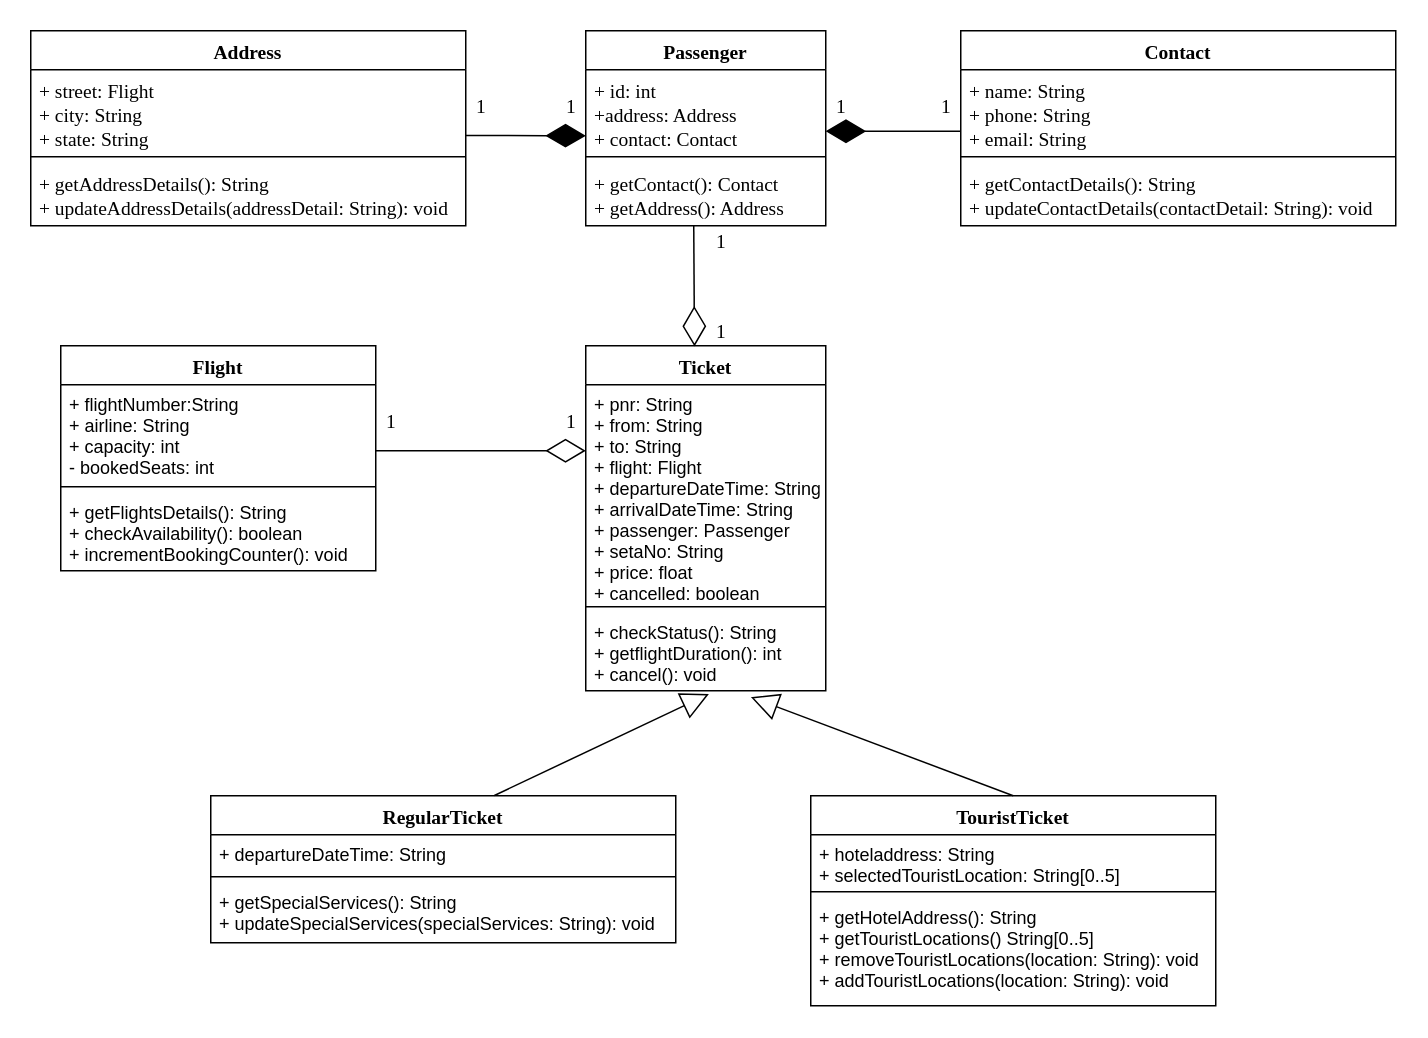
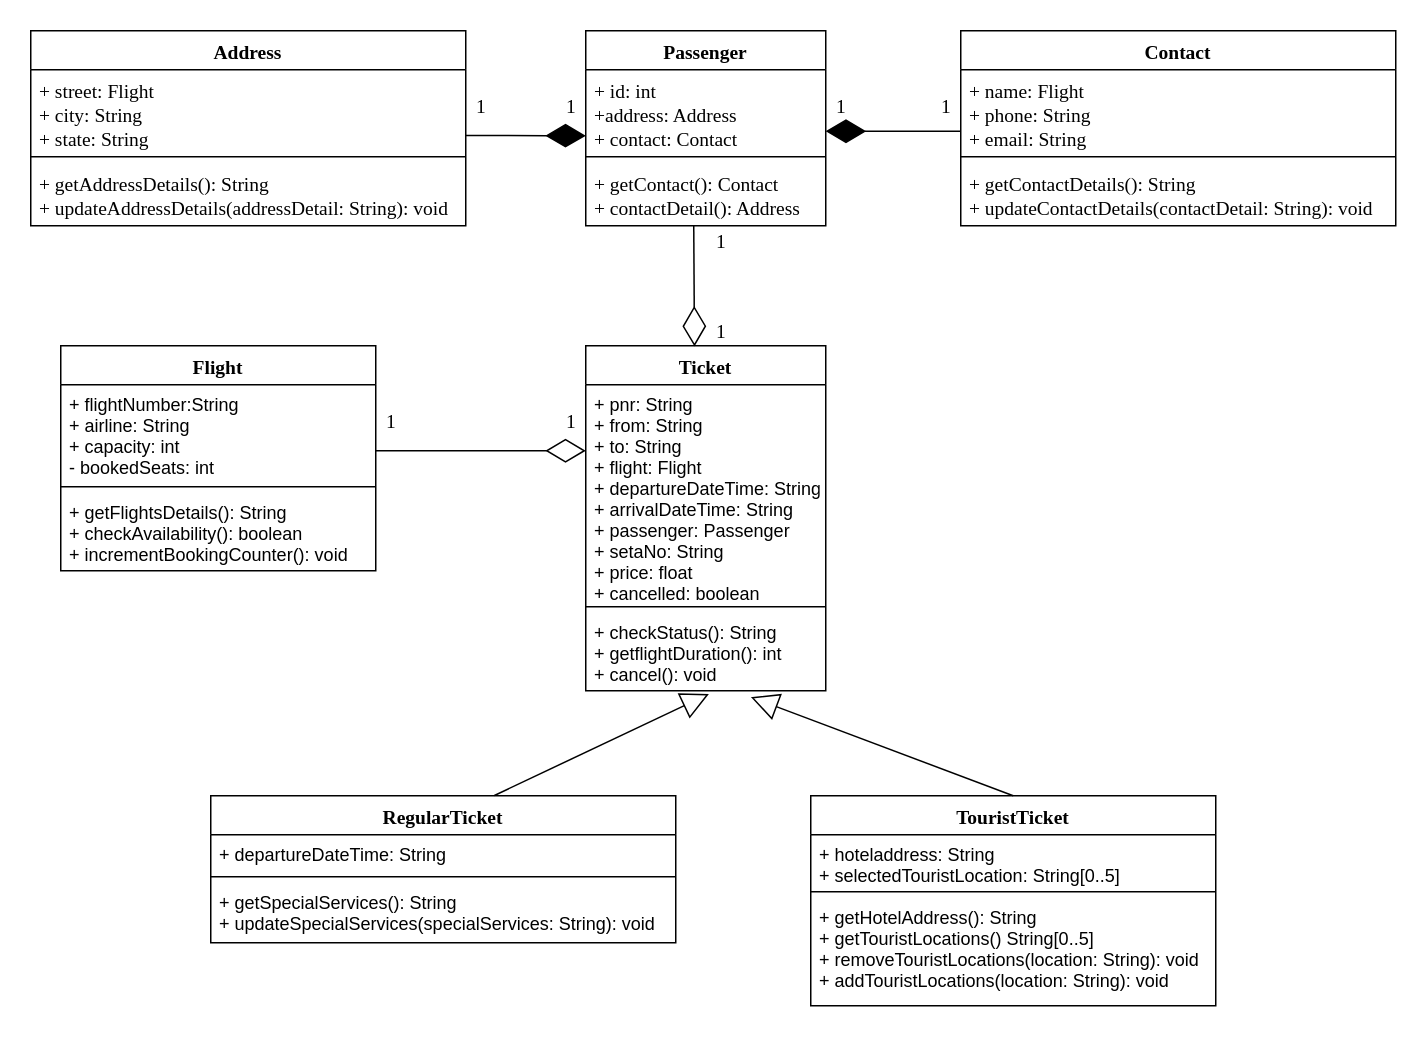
  <mxCell id="0" />
  <mxCell id="1" parent="0" />
  <mxCell id="2" value="Address" style="swimlane;fontStyle=1;align=center;verticalAlign=top;childLayout=stackLayout;horizontal=1;startSize=26;horizontalStack=0;resizeParent=1;resizeParentMax=0;resizeLast=0;collapsible=1;marginBottom=0;fontFamily=Times New Roman;fontSize=13;" vertex="1" parent="1"><mxGeometry x="20" y="20" width="290" height="130" as="geometry" /></mxCell>
  <mxCell id="3" value="+ street: Flight&#10;+ city: String&#10;+ state: String" style="text;strokeColor=none;fillColor=none;align=left;verticalAlign=top;spacingLeft=4;spacingRight=4;overflow=hidden;rotatable=0;points=[[0,0.5],[1,0.5]];portConstraint=eastwest;fontFamily=Times New Roman;fontSize=13;" vertex="1" parent="2"><mxGeometry y="26" width="290" height="54" as="geometry" /></mxCell>
  <mxCell id="4" value="" style="line;strokeWidth=1;fillColor=none;align=left;verticalAlign=middle;spacingTop=-1;spacingLeft=3;spacingRight=3;rotatable=0;labelPosition=right;points=[];portConstraint=eastwest;fontFamily=Times New Roman;fontSize=13;" vertex="1" parent="2"><mxGeometry y="80" width="290" height="8" as="geometry" /></mxCell>
  <mxCell id="5" value="+ getAddressDetails(): String&#10;+ updateAddressDetails(addressDetail: String): void" style="text;strokeColor=none;fillColor=none;align=left;verticalAlign=top;spacingLeft=4;spacingRight=4;overflow=hidden;rotatable=0;points=[[0,0.5],[1,0.5]];portConstraint=eastwest;fontFamily=Times New Roman;fontSize=13;" vertex="1" parent="2"><mxGeometry y="88" width="290" height="42" as="geometry" /></mxCell>
  <mxCell id="6" value="Passenger" style="swimlane;fontStyle=1;align=center;verticalAlign=top;childLayout=stackLayout;horizontal=1;startSize=26;horizontalStack=0;resizeParent=1;resizeParentMax=0;resizeLast=0;collapsible=1;marginBottom=0;fontFamily=Times New Roman;fontSize=13;" vertex="1" parent="1"><mxGeometry x="390" y="20" width="160" height="130" as="geometry" /></mxCell>
  <mxCell id="7" value="+ id: int&#10;+address: Address&#10;+ contact: Contact " style="text;strokeColor=none;fillColor=none;align=left;verticalAlign=top;spacingLeft=4;spacingRight=4;overflow=hidden;rotatable=0;points=[[0,0.5],[1,0.5]];portConstraint=eastwest;fontFamily=Times New Roman;fontSize=13;" vertex="1" parent="6"><mxGeometry y="26" width="160" height="54" as="geometry" /></mxCell>
  <mxCell id="8" value="" style="endArrow=diamondThin;endFill=1;endSize=24;html=1;fontFamily=Times New Roman;fontSize=13;exitX=0.999;exitY=0.811;exitDx=0;exitDy=0;exitPerimeter=0;" edge="1" parent="6" source="3"><mxGeometry width="160" relative="1" as="geometry"><mxPoint x="-45" y="70" as="sourcePoint" /><mxPoint y="70" as="targetPoint" /></mxGeometry></mxCell>
  <mxCell id="9" value="" style="line;strokeWidth=1;fillColor=none;align=left;verticalAlign=middle;spacingTop=-1;spacingLeft=3;spacingRight=3;rotatable=0;labelPosition=right;points=[];portConstraint=eastwest;fontFamily=Times New Roman;fontSize=13;" vertex="1" parent="6"><mxGeometry y="80" width="160" height="8" as="geometry" /></mxCell>
- <mxCell id="10" value="+ getContact(): Contact&#10;+ getAddress(): Address" style="text;strokeColor=none;fillColor=none;align=left;verticalAlign=top;spacingLeft=4;spacingRight=4;overflow=hidden;rotatable=0;points=[[0,0.5],[1,0.5]];portConstraint=eastwest;fontFamily=Times New Roman;fontSize=13;" vertex="1" parent="6"><mxGeometry y="88" width="160" height="42" as="geometry" /></mxCell>
+ <mxCell id="10" value="+ getContact(): Contact&#10;+ contactDetail(): Address" style="text;strokeColor=none;fillColor=none;align=left;verticalAlign=top;spacingLeft=4;spacingRight=4;overflow=hidden;rotatable=0;points=[[0,0.5],[1,0.5]];portConstraint=eastwest;fontFamily=Times New Roman;fontSize=13;" vertex="1" parent="6"><mxGeometry y="88" width="160" height="42" as="geometry" /></mxCell>
  <mxCell id="11" value="Contact" style="swimlane;fontStyle=1;align=center;verticalAlign=top;childLayout=stackLayout;horizontal=1;startSize=26;horizontalStack=0;resizeParent=1;resizeParentMax=0;resizeLast=0;collapsible=1;marginBottom=0;fontFamily=Times New Roman;fontSize=13;" vertex="1" parent="1"><mxGeometry x="640" y="20" width="290" height="130" as="geometry" /></mxCell>
- <mxCell id="12" value="+ name: String&#10;+ phone: String&#10;+ email: String" style="text;strokeColor=none;fillColor=none;align=left;verticalAlign=top;spacingLeft=4;spacingRight=4;overflow=hidden;rotatable=0;points=[[0,0.5],[1,0.5]];portConstraint=eastwest;fontFamily=Times New Roman;fontSize=13;" vertex="1" parent="11"><mxGeometry y="26" width="290" height="54" as="geometry" /></mxCell>
+ <mxCell id="12" value="+ name: Flight&#10;+ phone: String&#10;+ email: String" style="text;strokeColor=none;fillColor=none;align=left;verticalAlign=top;spacingLeft=4;spacingRight=4;overflow=hidden;rotatable=0;points=[[0,0.5],[1,0.5]];portConstraint=eastwest;fontFamily=Times New Roman;fontSize=13;" vertex="1" parent="11"><mxGeometry y="26" width="290" height="54" as="geometry" /></mxCell>
  <mxCell id="13" value="" style="endArrow=diamondThin;endFill=1;endSize=24;html=1;fontFamily=Times New Roman;fontSize=13;" edge="1" parent="11"><mxGeometry width="160" relative="1" as="geometry"><mxPoint y="67" as="sourcePoint" /><mxPoint x="-90" y="67" as="targetPoint" /></mxGeometry></mxCell>
  <mxCell id="14" value="" style="line;strokeWidth=1;fillColor=none;align=left;verticalAlign=middle;spacingTop=-1;spacingLeft=3;spacingRight=3;rotatable=0;labelPosition=right;points=[];portConstraint=eastwest;fontFamily=Times New Roman;fontSize=13;" vertex="1" parent="11"><mxGeometry y="80" width="290" height="8" as="geometry" /></mxCell>
  <mxCell id="15" value="+ getContactDetails(): String&#10;+ updateContactDetails(contactDetail: String): void" style="text;strokeColor=none;fillColor=none;align=left;verticalAlign=top;spacingLeft=4;spacingRight=4;overflow=hidden;rotatable=0;points=[[0,0.5],[1,0.5]];portConstraint=eastwest;fontFamily=Times New Roman;fontSize=13;" vertex="1" parent="11"><mxGeometry y="88" width="290" height="42" as="geometry" /></mxCell>
  <mxCell id="16" value="Flight" style="swimlane;fontStyle=1;align=center;verticalAlign=top;childLayout=stackLayout;horizontal=1;startSize=26;horizontalStack=0;resizeParent=1;resizeParentMax=0;resizeLast=0;collapsible=1;marginBottom=0;fontFamily=Times New Roman;fontSize=13;" vertex="1" parent="1"><mxGeometry x="40" y="230" width="210" height="150" as="geometry" /></mxCell>
  <mxCell id="17" value="+ flightNumber:String&#10;+ airline: String&#10;+ capacity: int&#10;- bookedSeats: int" style="text;strokeColor=none;fillColor=none;align=left;verticalAlign=top;spacingLeft=4;spacingRight=4;overflow=hidden;rotatable=0;points=[[0,0.5],[1,0.5]];portConstraint=eastwest;" vertex="1" parent="16"><mxGeometry y="26" width="210" height="64" as="geometry" /></mxCell>
  <mxCell id="18" value="" style="line;strokeWidth=1;fillColor=none;align=left;verticalAlign=middle;spacingTop=-1;spacingLeft=3;spacingRight=3;rotatable=0;labelPosition=right;points=[];portConstraint=eastwest;" vertex="1" parent="16"><mxGeometry y="90" width="210" height="8" as="geometry" /></mxCell>
  <mxCell id="19" value="+ getFlightsDetails(): String&#10;+ checkAvailability(): boolean&#10;+ incrementBookingCounter(): void&#10;" style="text;strokeColor=none;fillColor=none;align=left;verticalAlign=top;spacingLeft=4;spacingRight=4;overflow=hidden;rotatable=0;points=[[0,0.5],[1,0.5]];portConstraint=eastwest;" vertex="1" parent="16"><mxGeometry y="98" width="210" height="52" as="geometry" /></mxCell>
  <mxCell id="20" value="Ticket" style="swimlane;fontStyle=1;align=center;verticalAlign=top;childLayout=stackLayout;horizontal=1;startSize=26;horizontalStack=0;resizeParent=1;resizeParentMax=0;resizeLast=0;collapsible=1;marginBottom=0;fontFamily=Times New Roman;fontSize=13;" vertex="1" parent="1"><mxGeometry x="390" y="230" width="160" height="230" as="geometry" /></mxCell>
  <mxCell id="21" value="+ pnr: String&#10;+ from: String&#10;+ to: String&#10;+ flight: Flight&#10;+ departureDateTime: String&#10;+ arrivalDateTime: String&#10;+ passenger: Passenger&#10;+ setaNo: String&#10;+ price: float&#10;+ cancelled: boolean" style="text;strokeColor=none;fillColor=none;align=left;verticalAlign=top;spacingLeft=4;spacingRight=4;overflow=hidden;rotatable=0;points=[[0,0.5],[1,0.5]];portConstraint=eastwest;" vertex="1" parent="20"><mxGeometry y="26" width="160" height="144" as="geometry" /></mxCell>
  <mxCell id="22" value="" style="line;strokeWidth=1;fillColor=none;align=left;verticalAlign=middle;spacingTop=-1;spacingLeft=3;spacingRight=3;rotatable=0;labelPosition=right;points=[];portConstraint=eastwest;" vertex="1" parent="20"><mxGeometry y="170" width="160" height="8" as="geometry" /></mxCell>
  <mxCell id="23" value="+ checkStatus(): String&#10;+ getflightDuration(): int&#10;+ cancel(): void" style="text;strokeColor=none;fillColor=none;align=left;verticalAlign=top;spacingLeft=4;spacingRight=4;overflow=hidden;rotatable=0;points=[[0,0.5],[1,0.5]];portConstraint=eastwest;" vertex="1" parent="20"><mxGeometry y="178" width="160" height="52" as="geometry" /></mxCell>
  <mxCell id="24" value="RegularTicket" style="swimlane;fontStyle=1;align=center;verticalAlign=top;childLayout=stackLayout;horizontal=1;startSize=26;horizontalStack=0;resizeParent=1;resizeParentMax=0;resizeLast=0;collapsible=1;marginBottom=0;fontFamily=Times New Roman;fontSize=13;" vertex="1" parent="1"><mxGeometry x="140" y="530" width="310" height="98" as="geometry" /></mxCell>
  <mxCell id="25" value="+ departureDateTime: String" style="text;strokeColor=none;fillColor=none;align=left;verticalAlign=top;spacingLeft=4;spacingRight=4;overflow=hidden;rotatable=0;points=[[0,0.5],[1,0.5]];portConstraint=eastwest;" vertex="1" parent="24"><mxGeometry y="26" width="310" height="24" as="geometry" /></mxCell>
  <mxCell id="26" value="" style="line;strokeWidth=1;fillColor=none;align=left;verticalAlign=middle;spacingTop=-1;spacingLeft=3;spacingRight=3;rotatable=0;labelPosition=right;points=[];portConstraint=eastwest;" vertex="1" parent="24"><mxGeometry y="50" width="310" height="8" as="geometry" /></mxCell>
  <mxCell id="27" value="+ getSpecialServices(): String&#10;+ updateSpecialServices(specialServices: String): void" style="text;strokeColor=none;fillColor=none;align=left;verticalAlign=top;spacingLeft=4;spacingRight=4;overflow=hidden;rotatable=0;points=[[0,0.5],[1,0.5]];portConstraint=eastwest;" vertex="1" parent="24"><mxGeometry y="58" width="310" height="40" as="geometry" /></mxCell>
  <mxCell id="28" value="TouristTicket" style="swimlane;fontStyle=1;align=center;verticalAlign=top;childLayout=stackLayout;horizontal=1;startSize=26;horizontalStack=0;resizeParent=1;resizeParentMax=0;resizeLast=0;collapsible=1;marginBottom=0;fontFamily=Times New Roman;fontSize=13;" vertex="1" parent="1"><mxGeometry x="540" y="530" width="270" height="140" as="geometry" /></mxCell>
  <mxCell id="29" value="+ hoteladdress: String&#10;+ selectedTouristLocation: String[0..5]" style="text;strokeColor=none;fillColor=none;align=left;verticalAlign=top;spacingLeft=4;spacingRight=4;overflow=hidden;rotatable=0;points=[[0,0.5],[1,0.5]];portConstraint=eastwest;" vertex="1" parent="28"><mxGeometry y="26" width="270" height="34" as="geometry" /></mxCell>
  <mxCell id="30" value="" style="line;strokeWidth=1;fillColor=none;align=left;verticalAlign=middle;spacingTop=-1;spacingLeft=3;spacingRight=3;rotatable=0;labelPosition=right;points=[];portConstraint=eastwest;" vertex="1" parent="28"><mxGeometry y="60" width="270" height="8" as="geometry" /></mxCell>
  <mxCell id="31" value="+ getHotelAddress(): String&#10;+ getTouristLocations() String[0..5]&#10;+ removeTouristLocations(location: String): void&#10;+ addTouristLocations(location: String): void&#10;" style="text;strokeColor=none;fillColor=none;align=left;verticalAlign=top;spacingLeft=4;spacingRight=4;overflow=hidden;rotatable=0;points=[[0,0.5],[1,0.5]];portConstraint=eastwest;" vertex="1" parent="28"><mxGeometry y="68" width="270" height="72" as="geometry" /></mxCell>
  <mxCell id="32" value="" style="endArrow=block;endSize=16;endFill=0;html=1;fontFamily=Times New Roman;fontSize=13;exitX=0.61;exitY=-0.002;exitDx=0;exitDy=0;exitPerimeter=0;entryX=0.513;entryY=1.042;entryDx=0;entryDy=0;entryPerimeter=0;" edge="1" parent="1" source="24" target="23"><mxGeometry width="160" relative="1" as="geometry"><mxPoint x="430" y="360" as="sourcePoint" /><mxPoint x="590" y="360" as="targetPoint" /></mxGeometry></mxCell>
  <mxCell id="33" value="" style="endArrow=block;endSize=16;endFill=0;html=1;fontFamily=Times New Roman;fontSize=13;entryX=0.688;entryY=1.081;entryDx=0;entryDy=0;entryPerimeter=0;exitX=0.5;exitY=0;exitDx=0;exitDy=0;" edge="1" parent="1" source="28" target="23"><mxGeometry width="160" relative="1" as="geometry"><mxPoint x="790" y="580" as="sourcePoint" /><mxPoint x="770" y="460" as="targetPoint" /></mxGeometry></mxCell>
  <mxCell id="34" value="" style="endArrow=diamondThin;endFill=0;endSize=24;html=1;fontFamily=Times New Roman;fontSize=13;" edge="1" parent="1"><mxGeometry width="160" relative="1" as="geometry"><mxPoint x="250" y="300" as="sourcePoint" /><mxPoint x="390" y="300" as="targetPoint" /></mxGeometry></mxCell>
  <mxCell id="35" value="" style="endArrow=diamondThin;endFill=0;endSize=24;html=1;fontFamily=Times New Roman;fontSize=13;entryX=0.453;entryY=0.002;entryDx=0;entryDy=0;entryPerimeter=0;" edge="1" parent="1" target="20"><mxGeometry width="160" relative="1" as="geometry"><mxPoint x="462" y="150" as="sourcePoint" /><mxPoint x="590" y="210" as="targetPoint" /></mxGeometry></mxCell>
  <mxCell id="36" value="1" style="text;html=1;align=center;verticalAlign=middle;resizable=0;points=[];autosize=1;fontSize=13;fontFamily=Times New Roman;" vertex="1" parent="1"><mxGeometry x="250" y="270" width="20" height="20" as="geometry" /></mxCell>
  <mxCell id="37" value="1" style="text;html=1;align=center;verticalAlign=middle;resizable=0;points=[];autosize=1;fontSize=13;fontFamily=Times New Roman;" vertex="1" parent="1"><mxGeometry x="370" y="270" width="20" height="20" as="geometry" /></mxCell>
  <mxCell id="38" value="1" style="text;html=1;align=center;verticalAlign=middle;resizable=0;points=[];autosize=1;fontSize=13;fontFamily=Times New Roman;" vertex="1" parent="1"><mxGeometry x="310" y="60" width="20" height="20" as="geometry" /></mxCell>
  <mxCell id="39" value="1" style="text;html=1;align=center;verticalAlign=middle;resizable=0;points=[];autosize=1;fontSize=13;fontFamily=Times New Roman;" vertex="1" parent="1"><mxGeometry x="370" y="60" width="20" height="20" as="geometry" /></mxCell>
  <mxCell id="40" value="1" style="text;html=1;align=center;verticalAlign=middle;resizable=0;points=[];autosize=1;fontSize=13;fontFamily=Times New Roman;" vertex="1" parent="1"><mxGeometry x="550" y="60" width="20" height="20" as="geometry" /></mxCell>
  <mxCell id="41" value="1" style="text;html=1;align=center;verticalAlign=middle;resizable=0;points=[];autosize=1;fontSize=13;fontFamily=Times New Roman;" vertex="1" parent="1"><mxGeometry x="620" y="60" width="20" height="20" as="geometry" /></mxCell>
  <mxCell id="42" value="1" style="text;html=1;align=center;verticalAlign=middle;resizable=0;points=[];autosize=1;fontSize=13;fontFamily=Times New Roman;" vertex="1" parent="1"><mxGeometry x="470" y="150" width="20" height="20" as="geometry" /></mxCell>
  <mxCell id="43" value="1" style="text;html=1;align=center;verticalAlign=middle;resizable=0;points=[];autosize=1;fontSize=13;fontFamily=Times New Roman;" vertex="1" parent="1"><mxGeometry x="470" y="210" width="20" height="20" as="geometry" /></mxCell>
